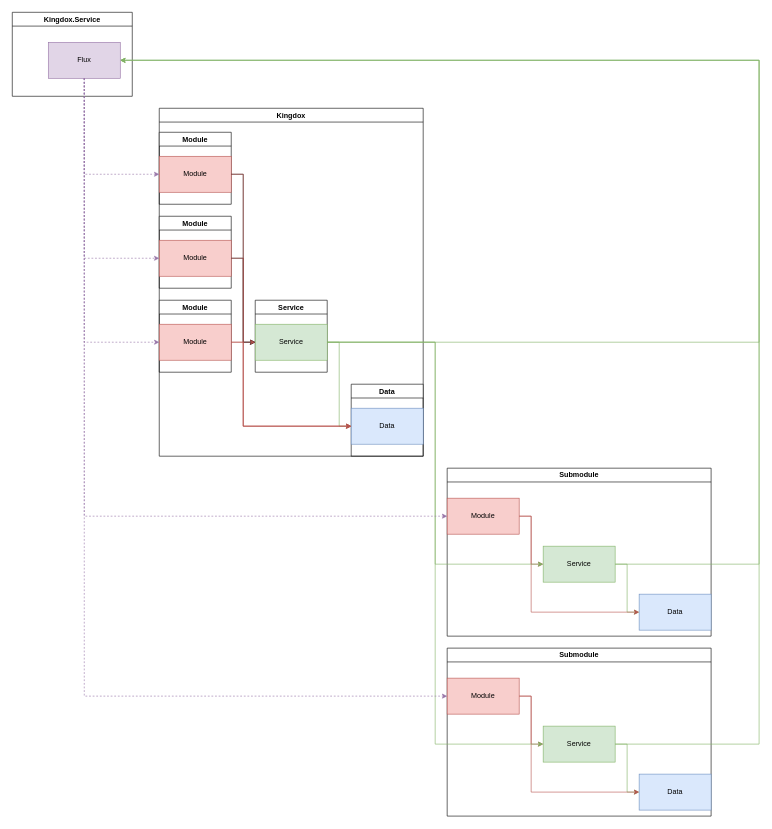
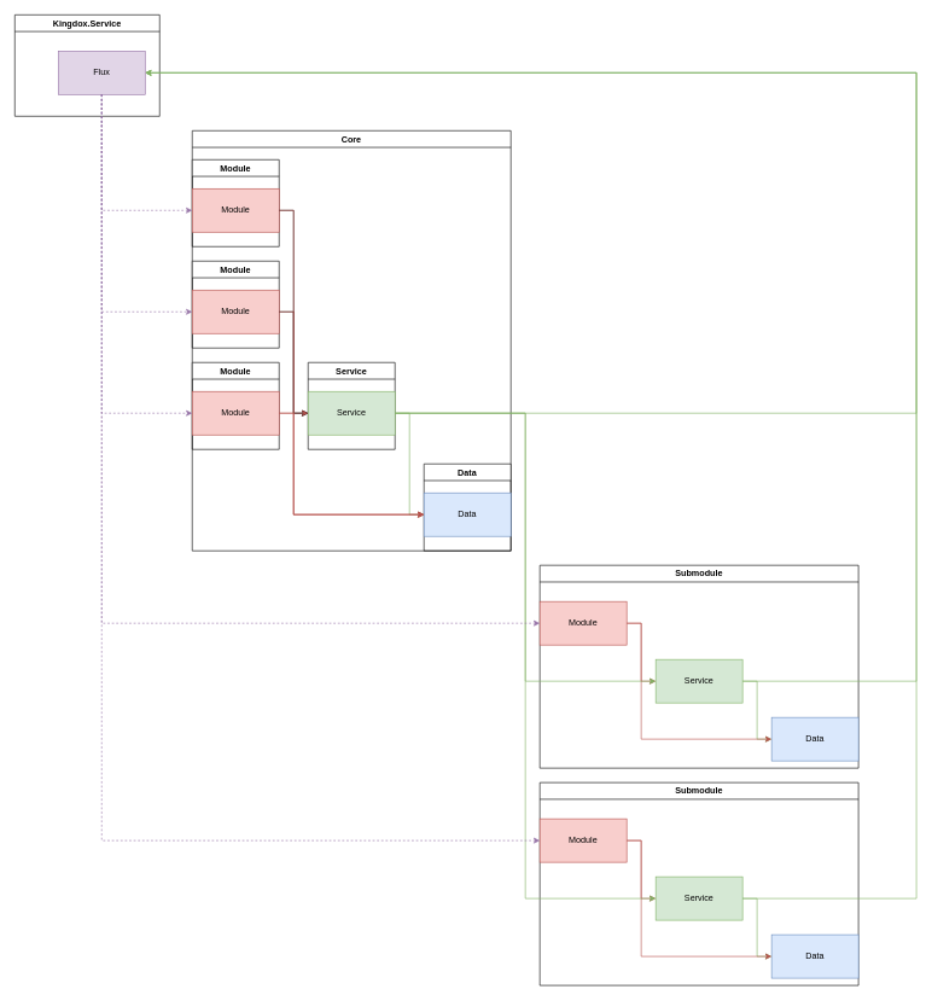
  <mxCell id="0" />
  <mxCell id="1" parent="0" />
  <mxCell id="2" value="Submodule" style="swimlane;whiteSpace=wrap;html=1;" parent="1" vertex="1"><mxGeometry x="745" y="780" width="440" height="280" as="geometry" /></mxCell>
  <mxCell id="3" value="Data" style="rounded=0;whiteSpace=wrap;html=1;fillColor=#dae8fc;strokeColor=#6c8ebf;" parent="2" vertex="1"><mxGeometry x="320" y="210" width="120" height="60" as="geometry" /></mxCell>
  <mxCell id="4" style="edgeStyle=orthogonalEdgeStyle;rounded=0;orthogonalLoop=1;jettySize=auto;html=1;entryX=0;entryY=0.5;entryDx=0;entryDy=0;fillColor=#d5e8d4;strokeColor=#82b366;" parent="2" source="5" target="3" edge="1"><mxGeometry relative="1" as="geometry" /></mxCell>
  <mxCell id="5" value="Service" style="rounded=0;whiteSpace=wrap;html=1;fillColor=#d5e8d4;strokeColor=#82b366;" parent="2" vertex="1"><mxGeometry x="160" y="130" width="120" height="60" as="geometry" /></mxCell>
  <mxCell id="6" style="edgeStyle=orthogonalEdgeStyle;rounded=0;orthogonalLoop=1;jettySize=auto;html=1;entryX=0;entryY=0.5;entryDx=0;entryDy=0;fillColor=#f8cecc;strokeColor=#b85450;" parent="2" source="8" target="3" edge="1"><mxGeometry relative="1" as="geometry"><Array as="points"><mxPoint x="140" y="80" /><mxPoint x="140" y="240" /></Array></mxGeometry></mxCell>
  <mxCell id="7" style="edgeStyle=orthogonalEdgeStyle;rounded=0;orthogonalLoop=1;jettySize=auto;html=1;entryX=0;entryY=0.5;entryDx=0;entryDy=0;fillColor=#f8cecc;strokeColor=#b85450;" parent="2" source="8" target="5" edge="1"><mxGeometry relative="1" as="geometry" /></mxCell>
  <mxCell id="8" value="Module" style="rounded=0;whiteSpace=wrap;html=1;fillColor=#f8cecc;strokeColor=#b85450;" parent="2" vertex="1"><mxGeometry y="50" width="120" height="60" as="geometry" /></mxCell>
  <mxCell id="9" value="Submodule" style="swimlane;whiteSpace=wrap;html=1;" parent="1" vertex="1"><mxGeometry x="745" y="1080" width="440" height="280" as="geometry" /></mxCell>
  <mxCell id="10" value="Data" style="rounded=0;whiteSpace=wrap;html=1;fillColor=#dae8fc;strokeColor=#6c8ebf;" parent="9" vertex="1"><mxGeometry x="320" y="210" width="120" height="60" as="geometry" /></mxCell>
  <mxCell id="11" style="edgeStyle=orthogonalEdgeStyle;rounded=0;orthogonalLoop=1;jettySize=auto;html=1;entryX=0;entryY=0.5;entryDx=0;entryDy=0;fillColor=#d5e8d4;strokeColor=#82b366;" parent="9" source="12" target="10" edge="1"><mxGeometry relative="1" as="geometry" /></mxCell>
  <mxCell id="12" value="Service" style="rounded=0;whiteSpace=wrap;html=1;fillColor=#d5e8d4;strokeColor=#82b366;" parent="9" vertex="1"><mxGeometry x="160" y="130" width="120" height="60" as="geometry" /></mxCell>
  <mxCell id="13" style="edgeStyle=orthogonalEdgeStyle;rounded=0;orthogonalLoop=1;jettySize=auto;html=1;entryX=0;entryY=0.5;entryDx=0;entryDy=0;fillColor=#f8cecc;strokeColor=#b85450;" parent="9" source="15" target="10" edge="1"><mxGeometry relative="1" as="geometry"><Array as="points"><mxPoint x="140" y="80" /><mxPoint x="140" y="240" /></Array></mxGeometry></mxCell>
  <mxCell id="14" style="edgeStyle=orthogonalEdgeStyle;rounded=0;orthogonalLoop=1;jettySize=auto;html=1;entryX=0;entryY=0.5;entryDx=0;entryDy=0;fillColor=#f8cecc;strokeColor=#b85450;" parent="9" source="15" target="12" edge="1"><mxGeometry relative="1" as="geometry" /></mxCell>
  <mxCell id="15" value="Module" style="rounded=0;whiteSpace=wrap;html=1;fillColor=#f8cecc;strokeColor=#b85450;" parent="9" vertex="1"><mxGeometry y="50" width="120" height="60" as="geometry" /></mxCell>
  <mxCell id="16" value="Kingdox.Service" style="swimlane;whiteSpace=wrap;html=1;" parent="1" vertex="1"><mxGeometry x="20" y="20" width="200" height="140" as="geometry" /></mxCell>
  <mxCell id="17" value="Flux" style="rounded=0;whiteSpace=wrap;html=1;fillColor=#e1d5e7;strokeColor=#9673a6;" parent="16" vertex="1"><mxGeometry x="60" y="50" width="120" height="60" as="geometry" /></mxCell>
- <mxCell id="18" value="Kingdox" style="swimlane;whiteSpace=wrap;html=1;" parent="1" vertex="1"><mxGeometry x="265" y="180" width="440" height="580" as="geometry" /></mxCell>
+ <mxCell id="18" value="Core" style="swimlane;whiteSpace=wrap;html=1;" parent="1" vertex="1"><mxGeometry x="265" y="180" width="440" height="580" as="geometry" /></mxCell>
  <mxCell id="19" value="Module" style="swimlane;whiteSpace=wrap;html=1;" parent="18" vertex="1"><mxGeometry y="40" width="120" height="120" as="geometry" /></mxCell>
  <mxCell id="20" value="Module" style="rounded=0;whiteSpace=wrap;html=1;fillColor=#f8cecc;strokeColor=#b85450;" parent="19" vertex="1"><mxGeometry y="40" width="120" height="60" as="geometry" /></mxCell>
  <mxCell id="21" value="Module" style="swimlane;whiteSpace=wrap;html=1;" parent="18" vertex="1"><mxGeometry y="180" width="120" height="120" as="geometry" /></mxCell>
  <mxCell id="22" value="Module" style="rounded=0;whiteSpace=wrap;html=1;fillColor=#f8cecc;strokeColor=#b85450;" parent="21" vertex="1"><mxGeometry y="40" width="120" height="60" as="geometry" /></mxCell>
  <mxCell id="23" value="Module" style="swimlane;whiteSpace=wrap;html=1;" parent="18" vertex="1"><mxGeometry y="320" width="120" height="120" as="geometry" /></mxCell>
  <mxCell id="24" value="Module" style="rounded=0;whiteSpace=wrap;html=1;fillColor=#f8cecc;strokeColor=#b85450;" parent="23" vertex="1"><mxGeometry y="40" width="120" height="60" as="geometry" /></mxCell>
  <mxCell id="25" value="Service" style="swimlane;whiteSpace=wrap;html=1;" parent="18" vertex="1"><mxGeometry x="160" y="320" width="120" height="120" as="geometry" /></mxCell>
  <mxCell id="26" value="Service" style="rounded=0;whiteSpace=wrap;html=1;fillColor=#d5e8d4;strokeColor=#82b366;" parent="25" vertex="1"><mxGeometry y="40" width="120" height="60" as="geometry" /></mxCell>
  <mxCell id="27" value="Data" style="swimlane;whiteSpace=wrap;html=1;" parent="18" vertex="1"><mxGeometry x="320" y="460" width="120" height="120" as="geometry" /></mxCell>
  <mxCell id="28" value="Data" style="rounded=0;whiteSpace=wrap;html=1;fillColor=#dae8fc;strokeColor=#6c8ebf;" parent="27" vertex="1"><mxGeometry y="40" width="120" height="60" as="geometry" /></mxCell>
  <mxCell id="29" style="edgeStyle=orthogonalEdgeStyle;rounded=0;orthogonalLoop=1;jettySize=auto;html=1;entryX=0;entryY=0.5;entryDx=0;entryDy=0;" parent="18" source="20" target="26" edge="1"><mxGeometry relative="1" as="geometry"><Array as="points"><mxPoint x="140" y="110" /><mxPoint x="140" y="390" /></Array></mxGeometry></mxCell>
  <mxCell id="30" style="edgeStyle=orthogonalEdgeStyle;rounded=0;orthogonalLoop=1;jettySize=auto;html=1;entryX=0;entryY=0.5;entryDx=0;entryDy=0;" parent="18" source="22" target="26" edge="1"><mxGeometry relative="1" as="geometry" /></mxCell>
  <mxCell id="31" style="edgeStyle=orthogonalEdgeStyle;rounded=0;orthogonalLoop=1;jettySize=auto;html=1;entryX=0;entryY=0.5;entryDx=0;entryDy=0;fillColor=#f8cecc;strokeColor=#b85450;" parent="18" source="24" target="26" edge="1"><mxGeometry relative="1" as="geometry"><mxPoint x="400" y="450" as="targetPoint" /><Array as="points"><mxPoint x="100" y="390" /><mxPoint x="100" y="390" /></Array></mxGeometry></mxCell>
  <mxCell id="32" style="edgeStyle=orthogonalEdgeStyle;rounded=0;orthogonalLoop=1;jettySize=auto;html=1;entryX=0;entryY=0.5;entryDx=0;entryDy=0;fillColor=#d5e8d4;strokeColor=#82b366;" parent="18" source="26" target="28" edge="1"><mxGeometry relative="1" as="geometry" /></mxCell>
  <mxCell id="33" style="edgeStyle=orthogonalEdgeStyle;rounded=0;orthogonalLoop=1;jettySize=auto;html=1;entryX=0;entryY=0.5;entryDx=0;entryDy=0;fillColor=#f8cecc;strokeColor=#b85450;" parent="18" source="20" target="28" edge="1"><mxGeometry relative="1" as="geometry"><Array as="points"><mxPoint x="140" y="110" /><mxPoint x="140" y="530" /></Array></mxGeometry></mxCell>
  <mxCell id="34" style="edgeStyle=orthogonalEdgeStyle;rounded=0;orthogonalLoop=1;jettySize=auto;html=1;entryX=0;entryY=0.5;entryDx=0;entryDy=0;fillColor=#f8cecc;strokeColor=#b85450;" parent="18" source="22" target="28" edge="1"><mxGeometry relative="1" as="geometry"><Array as="points"><mxPoint x="140" y="250" /><mxPoint x="140" y="530" /></Array></mxGeometry></mxCell>
  <mxCell id="35" style="edgeStyle=orthogonalEdgeStyle;rounded=0;orthogonalLoop=1;jettySize=auto;html=1;entryX=0;entryY=0.5;entryDx=0;entryDy=0;fillColor=#f8cecc;strokeColor=#b85450;" parent="18" source="24" target="28" edge="1"><mxGeometry relative="1" as="geometry"><Array as="points"><mxPoint x="140" y="390" /><mxPoint x="140" y="530" /></Array></mxGeometry></mxCell>
  <mxCell id="36" style="edgeStyle=orthogonalEdgeStyle;rounded=0;orthogonalLoop=1;jettySize=auto;html=1;entryX=0;entryY=0.5;entryDx=0;entryDy=0;fillColor=#d5e8d4;strokeColor=#82b366;" parent="1" source="26" target="5" edge="1"><mxGeometry relative="1" as="geometry" /></mxCell>
  <mxCell id="37" style="edgeStyle=orthogonalEdgeStyle;rounded=0;orthogonalLoop=1;jettySize=auto;html=1;entryX=0;entryY=0.5;entryDx=0;entryDy=0;fillColor=#d5e8d4;strokeColor=#82b366;" parent="1" source="26" target="12" edge="1"><mxGeometry relative="1" as="geometry" /></mxCell>
  <mxCell id="38" style="edgeStyle=orthogonalEdgeStyle;rounded=0;orthogonalLoop=1;jettySize=auto;html=1;entryX=1;entryY=0.5;entryDx=0;entryDy=0;fillColor=#d5e8d4;strokeColor=#82b366;" parent="1" source="26" target="17" edge="1"><mxGeometry relative="1" as="geometry"><Array as="points"><mxPoint x="1265" y="570" /><mxPoint x="1265" y="100" /></Array></mxGeometry></mxCell>
  <mxCell id="39" style="edgeStyle=orthogonalEdgeStyle;rounded=0;orthogonalLoop=1;jettySize=auto;html=1;entryX=1;entryY=0.5;entryDx=0;entryDy=0;fillColor=#d5e8d4;strokeColor=#82b366;" parent="1" source="5" target="17" edge="1"><mxGeometry relative="1" as="geometry"><Array as="points"><mxPoint x="1265" y="940" /><mxPoint x="1265" y="100" /></Array></mxGeometry></mxCell>
  <mxCell id="40" style="edgeStyle=orthogonalEdgeStyle;rounded=0;orthogonalLoop=1;jettySize=auto;html=1;entryX=1;entryY=0.5;entryDx=0;entryDy=0;fillColor=#d5e8d4;strokeColor=#82b366;" parent="1" source="12" target="17" edge="1"><mxGeometry relative="1" as="geometry"><Array as="points"><mxPoint x="1265" y="1240" /><mxPoint x="1265" y="100" /></Array></mxGeometry></mxCell>
  <mxCell id="41" style="edgeStyle=orthogonalEdgeStyle;rounded=0;orthogonalLoop=1;jettySize=auto;html=1;exitX=0.5;exitY=1;exitDx=0;exitDy=0;entryX=0;entryY=0.5;entryDx=0;entryDy=0;dashed=1;fillColor=#e1d5e7;strokeColor=#9673a6;" parent="1" source="17" target="20" edge="1"><mxGeometry relative="1" as="geometry" /></mxCell>
  <mxCell id="42" style="edgeStyle=orthogonalEdgeStyle;rounded=0;orthogonalLoop=1;jettySize=auto;html=1;exitX=0.5;exitY=1;exitDx=0;exitDy=0;entryX=0;entryY=0.5;entryDx=0;entryDy=0;dashed=1;fillColor=#e1d5e7;strokeColor=#9673a6;" parent="1" source="17" target="22" edge="1"><mxGeometry relative="1" as="geometry"><mxPoint x="130" y="140" as="sourcePoint" /><mxPoint x="275" y="300" as="targetPoint" /></mxGeometry></mxCell>
  <mxCell id="43" style="edgeStyle=orthogonalEdgeStyle;rounded=0;orthogonalLoop=1;jettySize=auto;html=1;exitX=0.5;exitY=1;exitDx=0;exitDy=0;entryX=0;entryY=0.5;entryDx=0;entryDy=0;dashed=1;fillColor=#e1d5e7;strokeColor=#9673a6;" parent="1" source="17" target="24" edge="1"><mxGeometry relative="1" as="geometry"><mxPoint x="130" y="140" as="sourcePoint" /><mxPoint x="275" y="440" as="targetPoint" /></mxGeometry></mxCell>
  <mxCell id="44" style="edgeStyle=orthogonalEdgeStyle;rounded=0;orthogonalLoop=1;jettySize=auto;html=1;exitX=0.5;exitY=1;exitDx=0;exitDy=0;entryX=0;entryY=0.5;entryDx=0;entryDy=0;dashed=1;fillColor=#e1d5e7;strokeColor=#9673a6;" parent="1" source="17" target="8" edge="1"><mxGeometry relative="1" as="geometry" /></mxCell>
  <mxCell id="45" style="edgeStyle=orthogonalEdgeStyle;rounded=0;orthogonalLoop=1;jettySize=auto;html=1;exitX=0.5;exitY=1;exitDx=0;exitDy=0;entryX=0;entryY=0.5;entryDx=0;entryDy=0;dashed=1;fillColor=#e1d5e7;strokeColor=#9673a6;" parent="1" source="17" target="15" edge="1"><mxGeometry relative="1" as="geometry" /></mxCell>
